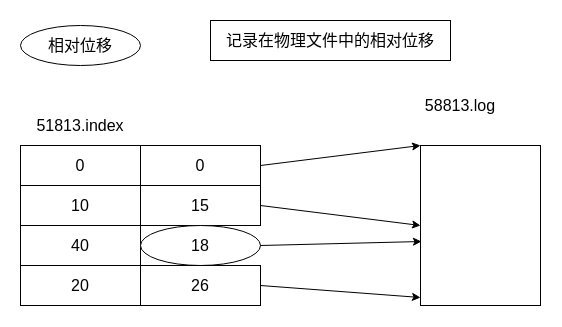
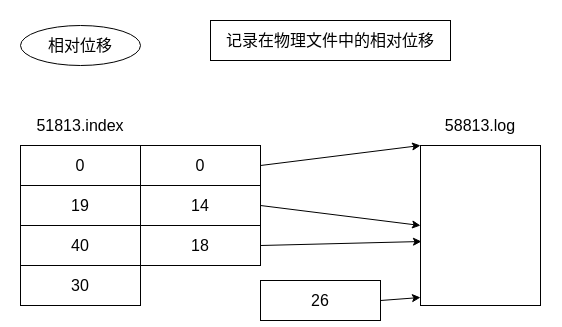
  <mxCell id="0" />
  <mxCell id="1" parent="0" />
  <mxCell id="2" value="&lt;font style=&quot;font-size: 16px&quot;&gt;相对位移&lt;/font&gt;" style="ellipse;whiteSpace=wrap;html=1;" parent="1" vertex="1"><mxGeometry x="20" y="25" width="120" height="40" as="geometry" /></mxCell>
  <mxCell id="3" value="&lt;font style=&quot;font-size: 16px&quot;&gt;记录在物理文件中的相对位移&lt;/font&gt;" style="rounded=0;whiteSpace=wrap;html=1;" parent="1" vertex="1"><mxGeometry x="210" y="20" width="240" height="40" as="geometry" /></mxCell>
  <mxCell id="4" value="&lt;font style=&quot;font-size: 16px&quot;&gt;51813.index&lt;/font&gt;" style="text;html=1;strokeColor=none;fillColor=none;align=center;verticalAlign=middle;whiteSpace=wrap;rounded=0;" parent="1" vertex="1"><mxGeometry x="20" y="105" width="120" height="40" as="geometry" /></mxCell>
  <mxCell id="5" value="&lt;font style=&quot;font-size: 16px&quot;&gt;0&lt;/font&gt;" style="rounded=0;whiteSpace=wrap;html=1;" parent="1" vertex="1"><mxGeometry x="20" y="145" width="120" height="40" as="geometry" /></mxCell>
- <mxCell id="6" value="&lt;font style=&quot;font-size: 16px&quot;&gt;10&lt;/font&gt;" style="rounded=0;whiteSpace=wrap;html=1;" parent="1" vertex="1"><mxGeometry x="20" y="185" width="120" height="40" as="geometry" /></mxCell>
+ <mxCell id="6" value="&lt;font style=&quot;font-size: 16px&quot;&gt;19&lt;/font&gt;" style="rounded=0;whiteSpace=wrap;html=1;" parent="1" vertex="1"><mxGeometry x="20" y="185" width="120" height="40" as="geometry" /></mxCell>
  <mxCell id="7" value="&lt;font style=&quot;font-size: 16px&quot;&gt;40&lt;/font&gt;" style="rounded=0;whiteSpace=wrap;html=1;" parent="1" vertex="1"><mxGeometry x="20" y="225" width="120" height="40" as="geometry" /></mxCell>
- <mxCell id="8" value="&lt;font style=&quot;font-size: 16px&quot;&gt;20&lt;/font&gt;" style="rounded=0;whiteSpace=wrap;html=1;" parent="1" vertex="1"><mxGeometry x="20" y="265" width="120" height="40" as="geometry" /></mxCell>
+ <mxCell id="8" value="&lt;font style=&quot;font-size: 16px&quot;&gt;30&lt;/font&gt;" style="rounded=0;whiteSpace=wrap;html=1;" parent="1" vertex="1"><mxGeometry x="20" y="265" width="120" height="40" as="geometry" /></mxCell>
  <mxCell id="9" value="&lt;font style=&quot;font-size: 16px&quot;&gt;0&lt;/font&gt;" style="rounded=0;whiteSpace=wrap;html=1;" parent="1" vertex="1"><mxGeometry x="140" y="145" width="120" height="40" as="geometry" /></mxCell>
- <mxCell id="10" value="&lt;font style=&quot;font-size: 16px&quot;&gt;58813.log&lt;/font&gt;" style="text;html=1;strokeColor=none;fillColor=none;align=center;verticalAlign=middle;whiteSpace=wrap;rounded=0;" parent="1" vertex="1"><mxGeometry x="400" y="85" width="120" height="40" as="geometry" /></mxCell>
- <mxCell id="11" value="&lt;font style=&quot;font-size: 16px&quot;&gt;15&lt;/font&gt;" style="rounded=0;whiteSpace=wrap;html=1;" parent="1" vertex="1"><mxGeometry x="140" y="185" width="120" height="40" as="geometry" /></mxCell>
- <mxCell id="12" value="&lt;font style=&quot;font-size: 16px&quot;&gt;18&lt;/font&gt;" style="ellipse;whiteSpace=wrap;html=1;" parent="1" vertex="1"><mxGeometry x="140" y="225" width="120" height="40" as="geometry" /></mxCell>
- <mxCell id="13" value="&lt;font style=&quot;font-size: 16px&quot;&gt;26&lt;/font&gt;" style="rounded=0;whiteSpace=wrap;html=1;" parent="1" vertex="1"><mxGeometry x="140" y="265" width="120" height="40" as="geometry" /></mxCell>
+ <mxCell id="10" value="&lt;font style=&quot;font-size: 16px&quot;&gt;58813.log&lt;/font&gt;" style="text;html=1;strokeColor=none;fillColor=none;align=center;verticalAlign=middle;whiteSpace=wrap;rounded=0;" parent="1" vertex="1"><mxGeometry x="420" y="105" width="120" height="40" as="geometry" /></mxCell>
+ <mxCell id="11" value="&lt;font style=&quot;font-size: 16px&quot;&gt;14&lt;/font&gt;" style="rounded=0;whiteSpace=wrap;html=1;" parent="1" vertex="1"><mxGeometry x="140" y="185" width="120" height="40" as="geometry" /></mxCell>
+ <mxCell id="12" value="&lt;font style=&quot;font-size: 16px&quot;&gt;18&lt;/font&gt;" style="rounded=0;whiteSpace=wrap;html=1;" parent="1" vertex="1"><mxGeometry x="140" y="225" width="120" height="40" as="geometry" /></mxCell>
+ <mxCell id="13" value="&lt;font style=&quot;font-size: 16px&quot;&gt;26&lt;/font&gt;" style="rounded=0;whiteSpace=wrap;html=1;" parent="1" vertex="1"><mxGeometry x="260" y="280" width="120" height="40" as="geometry" /></mxCell>
  <mxCell id="14" value="" style="rounded=0;whiteSpace=wrap;html=1;" parent="1" vertex="1"><mxGeometry x="420" y="145" width="120" height="160" as="geometry" /></mxCell>
  <mxCell id="15" value="" style="endArrow=classic;html=1;exitX=1;exitY=0.5;exitDx=0;exitDy=0;entryX=0;entryY=0;entryDx=0;entryDy=0;" parent="1" source="9" target="14" edge="1"><mxGeometry width="50" height="50" relative="1" as="geometry"><mxPoint x="260" y="415" as="sourcePoint" /><mxPoint x="310" y="365" as="targetPoint" /></mxGeometry></mxCell>
  <mxCell id="16" value="" style="endArrow=classic;html=1;exitX=1;exitY=0.5;exitDx=0;exitDy=0;entryX=0;entryY=0.5;entryDx=0;entryDy=0;" parent="1" source="11" target="14" edge="1"><mxGeometry width="50" height="50" relative="1" as="geometry"><mxPoint x="270" y="505" as="sourcePoint" /><mxPoint x="320" y="455" as="targetPoint" /></mxGeometry></mxCell>
  <mxCell id="17" value="" style="endArrow=classic;html=1;exitX=1;exitY=0.5;exitDx=0;exitDy=0;entryX=0.008;entryY=0.6;entryDx=0;entryDy=0;entryPerimeter=0;" parent="1" source="12" target="14" edge="1"><mxGeometry width="50" height="50" relative="1" as="geometry"><mxPoint x="230" y="525" as="sourcePoint" /><mxPoint x="280" y="475" as="targetPoint" /></mxGeometry></mxCell>
  <mxCell id="18" value="" style="endArrow=classic;html=1;exitX=1;exitY=0.5;exitDx=0;exitDy=0;entryX=0;entryY=0.95;entryDx=0;entryDy=0;entryPerimeter=0;" parent="1" source="13" edge="1" target="14"><mxGeometry width="50" height="50" relative="1" as="geometry"><mxPoint x="310" y="465" as="sourcePoint" /><mxPoint x="390" y="355" as="targetPoint" /></mxGeometry></mxCell>
